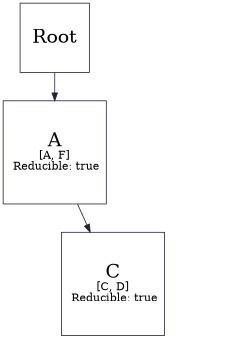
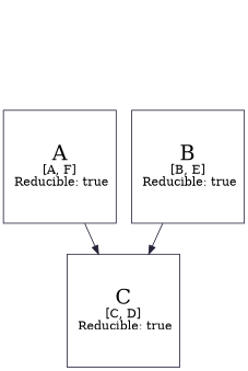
  digraph {
    color="#242038"
    node [color="#242038" shape=square]
    edge [color="#242038"]
-   n1 [label=<<font point-size="24.0"> Root </font>>]
    n2 [label=<<font point-size="24.0"> A </font><br/> [A, F] <br/> Reducible: true>]
    n3 [label=<<font point-size="24.0"> C </font><br/> [C, D] <br/> Reducible: true>]
-   n1 -> n2
+   n4 [label=<<font point-size="24.0"> B </font><br/> [B, E] <br/> Reducible: true>]
    n2 -> n3
+   n4 -> n3
  }
